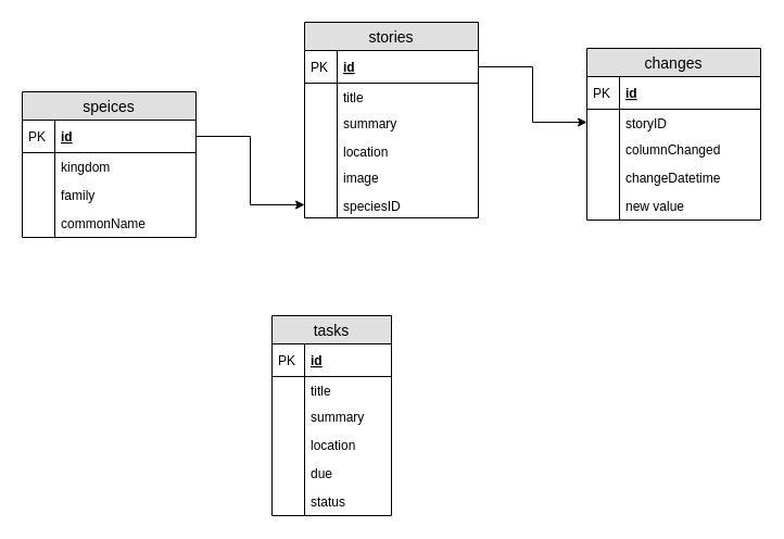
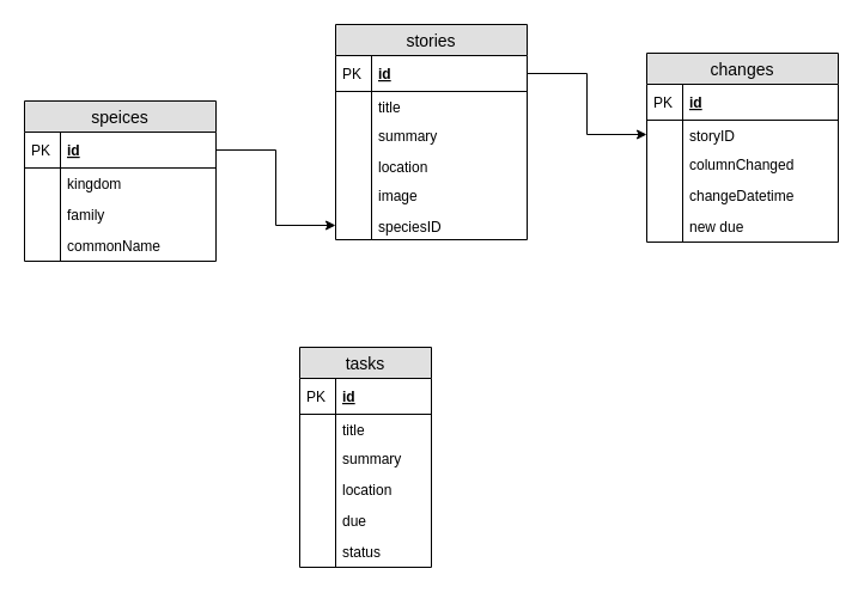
  <mxCell id="0" />
  <mxCell id="1" parent="0" />
  <mxCell id="2" value="speices" style="swimlane;fontStyle=0;childLayout=stackLayout;horizontal=1;startSize=26;fillColor=#e0e0e0;horizontalStack=0;resizeParent=1;resizeParentMax=0;resizeLast=0;collapsible=1;marginBottom=0;swimlaneFillColor=#ffffff;align=center;fontSize=14;fontColor=#000000;" parent="1" vertex="1"><mxGeometry x="20" y="84" width="160" height="134" as="geometry" /></mxCell>
  <mxCell id="3" value="id" style="shape=partialRectangle;top=0;left=0;right=0;bottom=1;align=left;verticalAlign=middle;fillColor=none;spacingLeft=34;spacingRight=4;overflow=hidden;rotatable=0;points=[[0,0.5],[1,0.5]];portConstraint=eastwest;dropTarget=0;fontStyle=5;fontSize=12;fontColor=#000000;" parent="2" vertex="1"><mxGeometry y="26" width="160" height="30" as="geometry" /></mxCell>
  <mxCell id="4" value="PK" style="shape=partialRectangle;top=0;left=0;bottom=0;fillColor=none;align=left;verticalAlign=middle;spacingLeft=4;spacingRight=4;overflow=hidden;rotatable=0;points=[];portConstraint=eastwest;part=1;fontSize=12;fontColor=#000000;" parent="3" vertex="1" connectable="0"><mxGeometry width="30" height="30" as="geometry" /></mxCell>
  <mxCell id="5" value="kingdom" style="shape=partialRectangle;top=0;left=0;right=0;bottom=0;align=left;verticalAlign=top;fillColor=none;spacingLeft=34;spacingRight=4;overflow=hidden;rotatable=0;points=[[0,0.5],[1,0.5]];portConstraint=eastwest;dropTarget=0;fontSize=12;fontColor=#000000;" parent="2" vertex="1"><mxGeometry y="56" width="160" height="26" as="geometry" /></mxCell>
  <mxCell id="6" value="" style="shape=partialRectangle;top=0;left=0;bottom=0;fillColor=none;align=left;verticalAlign=top;spacingLeft=4;spacingRight=4;overflow=hidden;rotatable=0;points=[];portConstraint=eastwest;part=1;fontSize=12;fontColor=#000000;" parent="5" vertex="1" connectable="0"><mxGeometry width="30" height="26" as="geometry" /></mxCell>
  <mxCell id="7" value="family" style="shape=partialRectangle;top=0;left=0;right=0;bottom=0;align=left;verticalAlign=top;fillColor=none;spacingLeft=34;spacingRight=4;overflow=hidden;rotatable=0;points=[[0,0.5],[1,0.5]];portConstraint=eastwest;dropTarget=0;fontSize=12;fontColor=#000000;" parent="2" vertex="1"><mxGeometry y="82" width="160" height="26" as="geometry" /></mxCell>
  <mxCell id="8" value="" style="shape=partialRectangle;top=0;left=0;bottom=0;fillColor=none;align=left;verticalAlign=top;spacingLeft=4;spacingRight=4;overflow=hidden;rotatable=0;points=[];portConstraint=eastwest;part=1;fontSize=12;fontColor=#000000;" parent="7" vertex="1" connectable="0"><mxGeometry width="30" height="26" as="geometry" /></mxCell>
  <mxCell id="9" value="commonName" style="shape=partialRectangle;top=0;left=0;right=0;bottom=0;align=left;verticalAlign=top;fillColor=none;spacingLeft=34;spacingRight=4;overflow=hidden;rotatable=0;points=[[0,0.5],[1,0.5]];portConstraint=eastwest;dropTarget=0;fontSize=12;fontColor=#000000;" parent="2" vertex="1"><mxGeometry y="108" width="160" height="26" as="geometry" /></mxCell>
  <mxCell id="10" value="" style="shape=partialRectangle;top=0;left=0;bottom=0;fillColor=none;align=left;verticalAlign=top;spacingLeft=4;spacingRight=4;overflow=hidden;rotatable=0;points=[];portConstraint=eastwest;part=1;fontSize=12;fontColor=#000000;" parent="9" vertex="1" connectable="0"><mxGeometry width="30" height="26" as="geometry" /></mxCell>
  <mxCell id="11" style="edgeStyle=orthogonalEdgeStyle;rounded=0;orthogonalLoop=1;jettySize=auto;html=1;exitX=1;exitY=0.5;exitDx=0;exitDy=0;entryX=0;entryY=0.5;entryDx=0;entryDy=0;" parent="1" source="3" target="48" edge="1"><mxGeometry relative="1" as="geometry" /></mxCell>
  <mxCell id="12" style="edgeStyle=orthogonalEdgeStyle;rounded=0;orthogonalLoop=1;jettySize=auto;html=1;exitX=1;exitY=0.5;exitDx=0;exitDy=0;entryX=0;entryY=0.5;entryDx=0;entryDy=0;" parent="1" source="38" target="16" edge="1"><mxGeometry relative="1" as="geometry" /></mxCell>
  <mxCell id="13" value="changes" style="swimlane;fontStyle=0;childLayout=stackLayout;horizontal=1;startSize=26;fillColor=#e0e0e0;horizontalStack=0;resizeParent=1;resizeParentMax=0;resizeLast=0;collapsible=1;marginBottom=0;swimlaneFillColor=#ffffff;align=center;fontSize=14;fontColor=#000000;" parent="1" vertex="1"><mxGeometry x="540" y="44" width="160" height="158" as="geometry" /></mxCell>
  <mxCell id="14" value="id" style="shape=partialRectangle;top=0;left=0;right=0;bottom=1;align=left;verticalAlign=middle;fillColor=none;spacingLeft=34;spacingRight=4;overflow=hidden;rotatable=0;points=[[0,0.5],[1,0.5]];portConstraint=eastwest;dropTarget=0;fontStyle=5;fontSize=12;fontColor=#000000;" parent="13" vertex="1"><mxGeometry y="26" width="160" height="30" as="geometry" /></mxCell>
  <mxCell id="15" value="PK" style="shape=partialRectangle;top=0;left=0;bottom=0;fillColor=none;align=left;verticalAlign=middle;spacingLeft=4;spacingRight=4;overflow=hidden;rotatable=0;points=[];portConstraint=eastwest;part=1;fontSize=12;fontColor=#000000;" parent="14" vertex="1" connectable="0"><mxGeometry width="30" height="30" as="geometry" /></mxCell>
  <mxCell id="16" value="storyID" style="shape=partialRectangle;top=0;left=0;right=0;bottom=0;align=left;verticalAlign=top;fillColor=none;spacingLeft=34;spacingRight=4;overflow=hidden;rotatable=0;points=[[0,0.5],[1,0.5]];portConstraint=eastwest;dropTarget=0;fontSize=12;fontColor=#000000;" parent="13" vertex="1"><mxGeometry y="56" width="160" height="24" as="geometry" /></mxCell>
  <mxCell id="17" value="" style="shape=partialRectangle;top=0;left=0;bottom=0;fillColor=none;align=left;verticalAlign=top;spacingLeft=4;spacingRight=4;overflow=hidden;rotatable=0;points=[];portConstraint=eastwest;part=1;fontSize=12;fontColor=#000000;" parent="16" vertex="1" connectable="0"><mxGeometry width="30" height="24" as="geometry" /></mxCell>
  <mxCell id="18" value="columnChanged" style="shape=partialRectangle;top=0;left=0;right=0;bottom=0;align=left;verticalAlign=top;fillColor=none;spacingLeft=34;spacingRight=4;overflow=hidden;rotatable=0;points=[[0,0.5],[1,0.5]];portConstraint=eastwest;dropTarget=0;fontSize=12;fontColor=#000000;" parent="13" vertex="1"><mxGeometry y="80" width="160" height="26" as="geometry" /></mxCell>
  <mxCell id="19" value="" style="shape=partialRectangle;top=0;left=0;bottom=0;fillColor=none;align=left;verticalAlign=top;spacingLeft=4;spacingRight=4;overflow=hidden;rotatable=0;points=[];portConstraint=eastwest;part=1;fontSize=12;fontColor=#000000;" parent="18" vertex="1" connectable="0"><mxGeometry width="30" height="26" as="geometry" /></mxCell>
  <mxCell id="20" value="changeDatetime" style="shape=partialRectangle;top=0;left=0;right=0;bottom=0;align=left;verticalAlign=top;fillColor=none;spacingLeft=34;spacingRight=4;overflow=hidden;rotatable=0;points=[[0,0.5],[1,0.5]];portConstraint=eastwest;dropTarget=0;fontSize=12;fontColor=#000000;" parent="13" vertex="1"><mxGeometry y="106" width="160" height="26" as="geometry" /></mxCell>
  <mxCell id="21" value="" style="shape=partialRectangle;top=0;left=0;bottom=0;fillColor=none;align=left;verticalAlign=top;spacingLeft=4;spacingRight=4;overflow=hidden;rotatable=0;points=[];portConstraint=eastwest;part=1;fontSize=12;fontColor=#000000;" parent="20" vertex="1" connectable="0"><mxGeometry width="30" height="26" as="geometry" /></mxCell>
- <mxCell id="22" value="new value" style="shape=partialRectangle;top=0;left=0;right=0;bottom=0;align=left;verticalAlign=top;fillColor=none;spacingLeft=34;spacingRight=4;overflow=hidden;rotatable=0;points=[[0,0.5],[1,0.5]];portConstraint=eastwest;dropTarget=0;fontSize=12;fontColor=#000000;" parent="13" vertex="1"><mxGeometry y="132" width="160" height="26" as="geometry" /></mxCell>
+ <mxCell id="22" value="new due" style="shape=partialRectangle;top=0;left=0;right=0;bottom=0;align=left;verticalAlign=top;fillColor=none;spacingLeft=34;spacingRight=4;overflow=hidden;rotatable=0;points=[[0,0.5],[1,0.5]];portConstraint=eastwest;dropTarget=0;fontSize=12;fontColor=#000000;" parent="13" vertex="1"><mxGeometry y="132" width="160" height="26" as="geometry" /></mxCell>
  <mxCell id="23" value="" style="shape=partialRectangle;top=0;left=0;bottom=0;fillColor=none;align=left;verticalAlign=top;spacingLeft=4;spacingRight=4;overflow=hidden;rotatable=0;points=[];portConstraint=eastwest;part=1;fontSize=12;fontColor=#000000;" parent="22" vertex="1" connectable="0"><mxGeometry width="30" height="26" as="geometry" /></mxCell>
  <mxCell id="24" value="tasks" style="swimlane;fontStyle=0;childLayout=stackLayout;horizontal=1;startSize=26;fillColor=#e0e0e0;horizontalStack=0;resizeParent=1;resizeParentMax=0;resizeLast=0;collapsible=1;marginBottom=0;swimlaneFillColor=#ffffff;align=center;fontSize=14;fontColor=#000000;" parent="1" vertex="1"><mxGeometry x="250" y="290" width="110" height="184" as="geometry"><mxRectangle x="300" y="506" width="70" height="26" as="alternateBounds" /></mxGeometry></mxCell>
  <mxCell id="25" value="id" style="shape=partialRectangle;top=0;left=0;right=0;bottom=1;align=left;verticalAlign=middle;fillColor=none;spacingLeft=34;spacingRight=4;overflow=hidden;rotatable=0;points=[[0,0.5],[1,0.5]];portConstraint=eastwest;dropTarget=0;fontStyle=5;fontSize=12;fontColor=#000000;" parent="24" vertex="1"><mxGeometry y="26" width="110" height="30" as="geometry" /></mxCell>
  <mxCell id="26" value="PK" style="shape=partialRectangle;top=0;left=0;bottom=0;fillColor=none;align=left;verticalAlign=middle;spacingLeft=4;spacingRight=4;overflow=hidden;rotatable=0;points=[];portConstraint=eastwest;part=1;fontSize=12;fontColor=#000000;" parent="25" vertex="1" connectable="0"><mxGeometry width="30" height="30" as="geometry" /></mxCell>
  <mxCell id="27" value="title" style="shape=partialRectangle;top=0;left=0;right=0;bottom=0;align=left;verticalAlign=top;fillColor=none;spacingLeft=34;spacingRight=4;overflow=hidden;rotatable=0;points=[[0,0.5],[1,0.5]];portConstraint=eastwest;dropTarget=0;fontSize=12;fontColor=#000000;" parent="24" vertex="1"><mxGeometry y="56" width="110" height="24" as="geometry" /></mxCell>
  <mxCell id="28" value="" style="shape=partialRectangle;top=0;left=0;bottom=0;fillColor=none;align=left;verticalAlign=top;spacingLeft=4;spacingRight=4;overflow=hidden;rotatable=0;points=[];portConstraint=eastwest;part=1;fontSize=12;fontColor=#000000;" parent="27" vertex="1" connectable="0"><mxGeometry width="30" height="24" as="geometry" /></mxCell>
  <mxCell id="29" value="summary" style="shape=partialRectangle;top=0;left=0;right=0;bottom=0;align=left;verticalAlign=top;fillColor=none;spacingLeft=34;spacingRight=4;overflow=hidden;rotatable=0;points=[[0,0.5],[1,0.5]];portConstraint=eastwest;dropTarget=0;fontSize=12;fontColor=#000000;" parent="24" vertex="1"><mxGeometry y="80" width="110" height="26" as="geometry" /></mxCell>
  <mxCell id="30" value="" style="shape=partialRectangle;top=0;left=0;bottom=0;fillColor=none;align=left;verticalAlign=top;spacingLeft=4;spacingRight=4;overflow=hidden;rotatable=0;points=[];portConstraint=eastwest;part=1;fontSize=12;fontColor=#000000;" parent="29" vertex="1" connectable="0"><mxGeometry width="30" height="26" as="geometry" /></mxCell>
  <mxCell id="31" value="location" style="shape=partialRectangle;top=0;left=0;right=0;bottom=0;align=left;verticalAlign=top;fillColor=none;spacingLeft=34;spacingRight=4;overflow=hidden;rotatable=0;points=[[0,0.5],[1,0.5]];portConstraint=eastwest;dropTarget=0;fontSize=12;fontColor=#000000;" vertex="1" parent="24"><mxGeometry y="106" width="110" height="26" as="geometry" /></mxCell>
  <mxCell id="32" value="" style="shape=partialRectangle;top=0;left=0;bottom=0;fillColor=none;align=left;verticalAlign=top;spacingLeft=4;spacingRight=4;overflow=hidden;rotatable=0;points=[];portConstraint=eastwest;part=1;fontSize=12;fontColor=#000000;" vertex="1" connectable="0" parent="31"><mxGeometry width="30" height="26" as="geometry" /></mxCell>
  <mxCell id="33" value="due" style="shape=partialRectangle;top=0;left=0;right=0;bottom=0;align=left;verticalAlign=top;fillColor=none;spacingLeft=34;spacingRight=4;overflow=hidden;rotatable=0;points=[[0,0.5],[1,0.5]];portConstraint=eastwest;dropTarget=0;fontSize=12;fontColor=#000000;" parent="24" vertex="1"><mxGeometry y="132" width="110" height="26" as="geometry" /></mxCell>
  <mxCell id="34" value="" style="shape=partialRectangle;top=0;left=0;bottom=0;fillColor=none;align=left;verticalAlign=top;spacingLeft=4;spacingRight=4;overflow=hidden;rotatable=0;points=[];portConstraint=eastwest;part=1;fontSize=12;fontColor=#000000;" parent="33" vertex="1" connectable="0"><mxGeometry width="30" height="26" as="geometry" /></mxCell>
  <mxCell id="35" value="status" style="shape=partialRectangle;top=0;left=0;right=0;bottom=0;align=left;verticalAlign=top;fillColor=none;spacingLeft=34;spacingRight=4;overflow=hidden;rotatable=0;points=[[0,0.5],[1,0.5]];portConstraint=eastwest;dropTarget=0;fontSize=12;fontColor=#000000;" parent="24" vertex="1"><mxGeometry y="158" width="110" height="26" as="geometry" /></mxCell>
  <mxCell id="36" value="" style="shape=partialRectangle;top=0;left=0;bottom=0;fillColor=none;align=left;verticalAlign=top;spacingLeft=4;spacingRight=4;overflow=hidden;rotatable=0;points=[];portConstraint=eastwest;part=1;fontSize=12;fontColor=#000000;" parent="35" vertex="1" connectable="0"><mxGeometry width="30" height="26" as="geometry" /></mxCell>
  <mxCell id="37" value="stories" style="swimlane;fontStyle=0;childLayout=stackLayout;horizontal=1;startSize=26;fillColor=#e0e0e0;horizontalStack=0;resizeParent=1;resizeParentMax=0;resizeLast=0;collapsible=1;marginBottom=0;swimlaneFillColor=#ffffff;align=center;fontSize=14;fontColor=#000000;" parent="1" vertex="1"><mxGeometry x="280" y="20" width="160" height="180" as="geometry" /></mxCell>
  <mxCell id="38" value="id" style="shape=partialRectangle;top=0;left=0;right=0;bottom=1;align=left;verticalAlign=middle;fillColor=none;spacingLeft=34;spacingRight=4;overflow=hidden;rotatable=0;points=[[0,0.5],[1,0.5]];portConstraint=eastwest;dropTarget=0;fontStyle=5;fontSize=12;fontColor=#000000;" parent="37" vertex="1"><mxGeometry y="26" width="160" height="30" as="geometry" /></mxCell>
  <mxCell id="39" value="PK" style="shape=partialRectangle;top=0;left=0;bottom=0;fillColor=none;align=left;verticalAlign=middle;spacingLeft=4;spacingRight=4;overflow=hidden;rotatable=0;points=[];portConstraint=eastwest;part=1;fontSize=12;fontColor=#000000;" parent="38" vertex="1" connectable="0"><mxGeometry width="30" height="30" as="geometry" /></mxCell>
  <mxCell id="40" value="title" style="shape=partialRectangle;top=0;left=0;right=0;bottom=0;align=left;verticalAlign=top;fillColor=none;spacingLeft=34;spacingRight=4;overflow=hidden;rotatable=0;points=[[0,0.5],[1,0.5]];portConstraint=eastwest;dropTarget=0;fontSize=12;fontColor=#000000;" parent="37" vertex="1"><mxGeometry y="56" width="160" height="24" as="geometry" /></mxCell>
  <mxCell id="41" value="" style="shape=partialRectangle;top=0;left=0;bottom=0;fillColor=none;align=left;verticalAlign=top;spacingLeft=4;spacingRight=4;overflow=hidden;rotatable=0;points=[];portConstraint=eastwest;part=1;fontSize=12;" parent="40" vertex="1" connectable="0"><mxGeometry width="30" height="24" as="geometry" /></mxCell>
  <mxCell id="42" value="summary" style="shape=partialRectangle;top=0;left=0;right=0;bottom=0;align=left;verticalAlign=top;fillColor=none;spacingLeft=34;spacingRight=4;overflow=hidden;rotatable=0;points=[[0,0.5],[1,0.5]];portConstraint=eastwest;dropTarget=0;fontSize=12;fontColor=#000000;" parent="37" vertex="1"><mxGeometry y="80" width="160" height="26" as="geometry" /></mxCell>
  <mxCell id="43" value="" style="shape=partialRectangle;top=0;left=0;bottom=0;fillColor=none;align=left;verticalAlign=top;spacingLeft=4;spacingRight=4;overflow=hidden;rotatable=0;points=[];portConstraint=eastwest;part=1;fontSize=12;" parent="42" vertex="1" connectable="0"><mxGeometry width="30" height="26" as="geometry" /></mxCell>
  <mxCell id="44" value="location" style="shape=partialRectangle;top=0;left=0;right=0;bottom=0;align=left;verticalAlign=top;fillColor=none;spacingLeft=34;spacingRight=4;overflow=hidden;rotatable=0;points=[[0,0.5],[1,0.5]];portConstraint=eastwest;dropTarget=0;fontSize=12;fontColor=#000000;" vertex="1" parent="37"><mxGeometry y="106" width="160" height="24" as="geometry" /></mxCell>
  <mxCell id="45" value="" style="shape=partialRectangle;top=0;left=0;bottom=0;fillColor=none;align=left;verticalAlign=top;spacingLeft=4;spacingRight=4;overflow=hidden;rotatable=0;points=[];portConstraint=eastwest;part=1;fontSize=12;" vertex="1" connectable="0" parent="44"><mxGeometry width="30" height="24" as="geometry" /></mxCell>
  <mxCell id="46" value="image&#10;" style="shape=partialRectangle;top=0;left=0;right=0;bottom=0;align=left;verticalAlign=top;fillColor=none;spacingLeft=34;spacingRight=4;overflow=hidden;rotatable=0;points=[[0,0.5],[1,0.5]];portConstraint=eastwest;dropTarget=0;fontSize=12;fontColor=#000000;" parent="37" vertex="1"><mxGeometry y="130" width="160" height="26" as="geometry" /></mxCell>
  <mxCell id="47" value="" style="shape=partialRectangle;top=0;left=0;bottom=0;fillColor=none;align=left;verticalAlign=top;spacingLeft=4;spacingRight=4;overflow=hidden;rotatable=0;points=[];portConstraint=eastwest;part=1;fontSize=12;" parent="46" vertex="1" connectable="0"><mxGeometry width="30" height="26" as="geometry" /></mxCell>
  <mxCell id="48" value="speciesID" style="shape=partialRectangle;top=0;left=0;right=0;bottom=0;align=left;verticalAlign=top;fillColor=none;spacingLeft=34;spacingRight=4;overflow=hidden;rotatable=0;points=[[0,0.5],[1,0.5]];portConstraint=eastwest;dropTarget=0;fontSize=12;fontColor=#000000;" parent="37" vertex="1"><mxGeometry y="156" width="160" height="24" as="geometry" /></mxCell>
  <mxCell id="49" value="" style="shape=partialRectangle;top=0;left=0;bottom=0;fillColor=none;align=left;verticalAlign=top;spacingLeft=4;spacingRight=4;overflow=hidden;rotatable=0;points=[];portConstraint=eastwest;part=1;fontSize=12;" parent="48" vertex="1" connectable="0"><mxGeometry width="30" height="24" as="geometry" /></mxCell>
